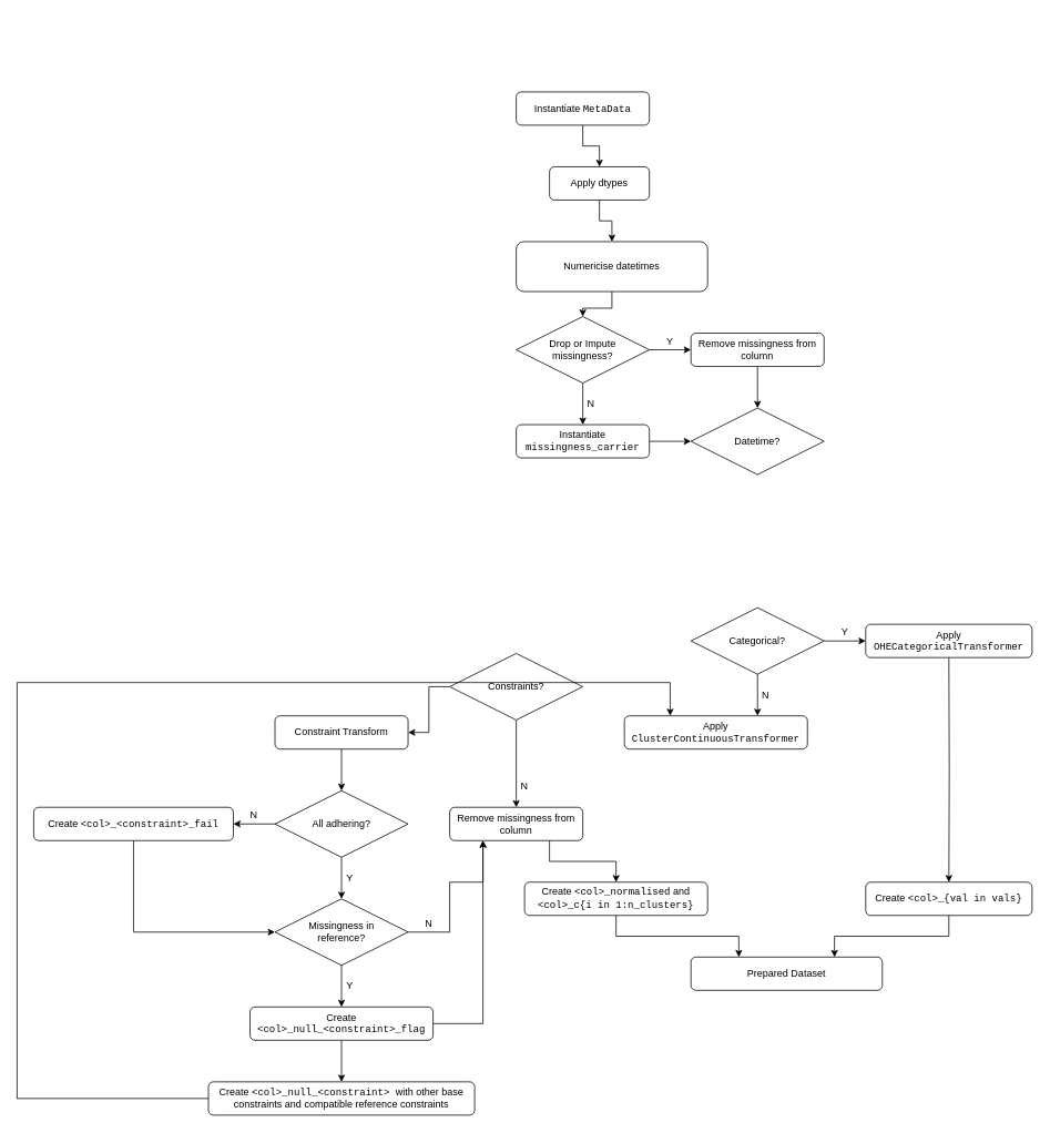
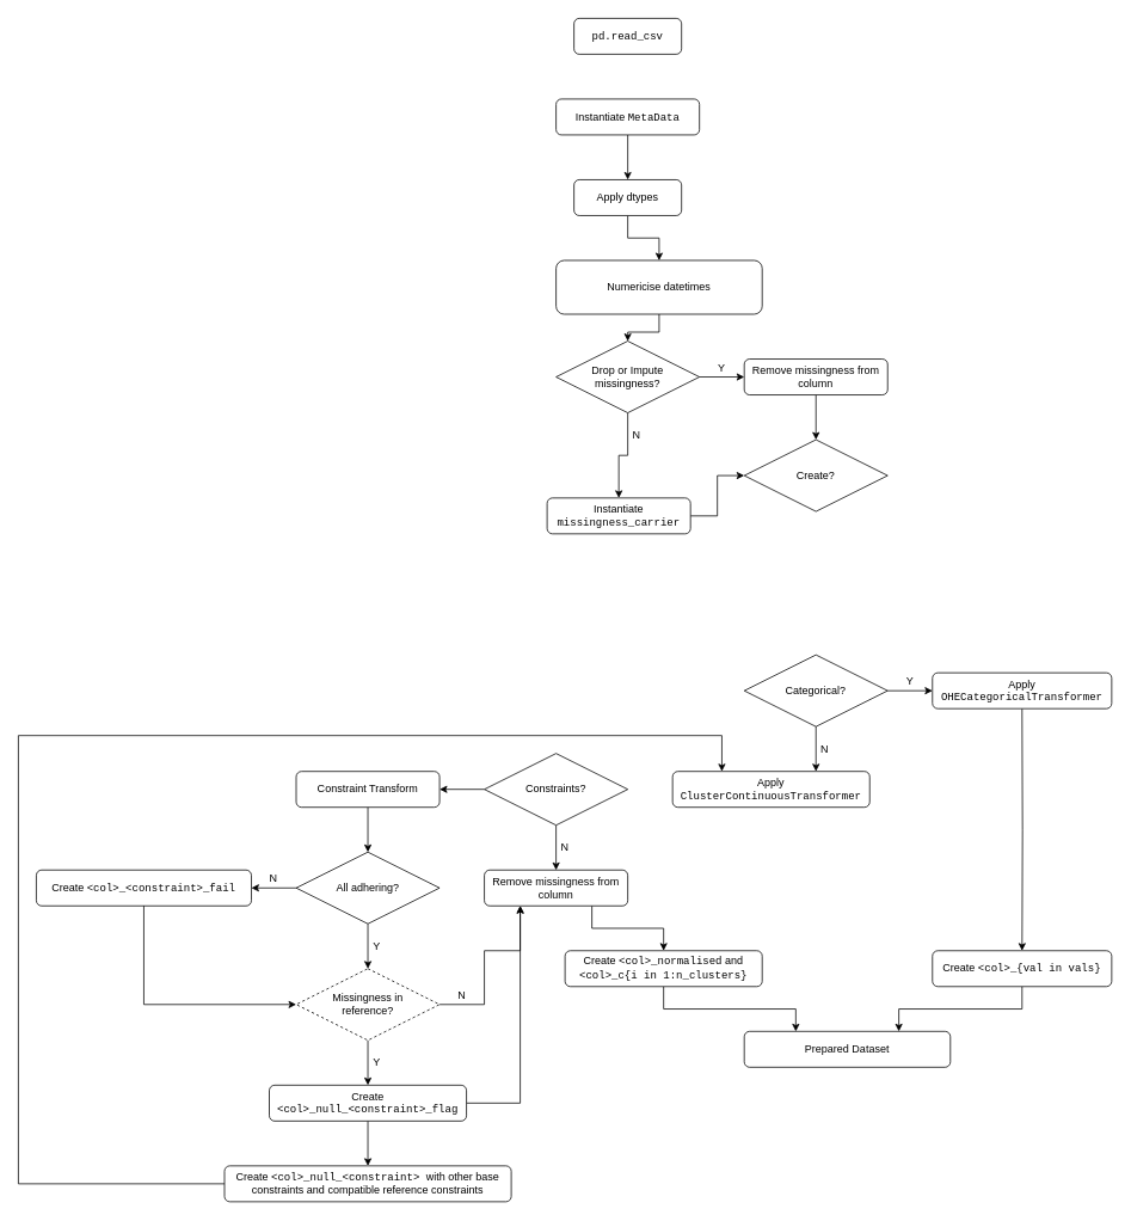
  <mxCell id="0" />
  <mxCell id="1" parent="0" />
+ <mxCell id="2" value="&lt;font face=&quot;Courier New&quot;&gt;pd.read_csv&lt;/font&gt;" style="rounded=1;whiteSpace=wrap;html=1;fontSize=12;glass=0;strokeWidth=1;shadow=0;" parent="1" vertex="1"><mxGeometry x="640" y="20" width="120" height="40" as="geometry" /></mxCell>
  <mxCell id="3" value="" style="edgeStyle=orthogonalEdgeStyle;rounded=0;orthogonalLoop=1;jettySize=auto;html=1;" edge="1" parent="1" source="4" target="6"><mxGeometry relative="1" as="geometry" /></mxCell>
  <mxCell id="4" value="Instantiate &lt;font face=&quot;Courier New&quot;&gt;MetaData&lt;/font&gt;" style="rounded=1;whiteSpace=wrap;html=1;fontSize=12;glass=0;strokeWidth=1;shadow=0;" vertex="1" parent="1"><mxGeometry x="620" y="110" width="160" height="40" as="geometry" /></mxCell>
  <mxCell id="5" value="" style="edgeStyle=orthogonalEdgeStyle;rounded=0;orthogonalLoop=1;jettySize=auto;html=1;" edge="1" parent="1" source="6" target="8"><mxGeometry relative="1" as="geometry" /></mxCell>
- <mxCell id="6" value="Apply dtypes" style="rounded=1;whiteSpace=wrap;html=1;fontSize=12;glass=0;strokeWidth=1;shadow=0;" vertex="1" parent="1"><mxGeometry x="660" y="200" width="120" height="40" as="geometry" /></mxCell>
+ <mxCell id="6" value="Apply dtypes" style="rounded=1;whiteSpace=wrap;html=1;fontSize=12;glass=0;strokeWidth=1;shadow=0;" vertex="1" parent="1"><mxGeometry x="640" y="200" width="120" height="40" as="geometry" /></mxCell>
  <mxCell id="7" value="" style="edgeStyle=orthogonalEdgeStyle;rounded=0;orthogonalLoop=1;jettySize=auto;html=1;" edge="1" parent="1" source="8" target="11"><mxGeometry relative="1" as="geometry" /></mxCell>
  <mxCell id="8" value="Numericise datetimes" style="rounded=1;whiteSpace=wrap;html=1;fontSize=12;glass=0;strokeWidth=1;shadow=0;" vertex="1" parent="1"><mxGeometry x="620" y="290" width="230" height="60" as="geometry" /></mxCell>
  <mxCell id="9" value="" style="edgeStyle=orthogonalEdgeStyle;rounded=0;orthogonalLoop=1;jettySize=auto;html=1;" edge="1" parent="1" source="11" target="13"><mxGeometry relative="1" as="geometry" /></mxCell>
  <mxCell id="10" value="" style="edgeStyle=orthogonalEdgeStyle;rounded=0;orthogonalLoop=1;jettySize=auto;html=1;" edge="1" parent="1" source="11" target="15"><mxGeometry relative="1" as="geometry" /></mxCell>
  <mxCell id="11" value="Drop or Impute missingness?" style="rhombus;whiteSpace=wrap;html=1;spacing=3;" vertex="1" parent="1"><mxGeometry x="620" y="380" width="160" height="80" as="geometry" /></mxCell>
  <mxCell id="12" value="" style="edgeStyle=orthogonalEdgeStyle;rounded=0;orthogonalLoop=1;jettySize=auto;html=1;" edge="1" parent="1" source="13" target="56"><mxGeometry relative="1" as="geometry" /></mxCell>
  <mxCell id="13" value="Remove missingness from column" style="rounded=1;whiteSpace=wrap;html=1;spacing=3;" vertex="1" parent="1"><mxGeometry x="830" y="400" width="160" height="40" as="geometry" /></mxCell>
  <mxCell id="14" value="" style="edgeStyle=orthogonalEdgeStyle;rounded=0;orthogonalLoop=1;jettySize=auto;html=1;" edge="1" parent="1" source="15" target="56"><mxGeometry relative="1" as="geometry" /></mxCell>
- <mxCell id="15" value="Instantiate &lt;font face=&quot;Courier New&quot;&gt;missingness_carrier&lt;/font&gt;" style="rounded=1;whiteSpace=wrap;html=1;spacing=3;" vertex="1" parent="1"><mxGeometry x="620" y="510" width="160" height="40" as="geometry" /></mxCell>
+ <mxCell id="15" value="Instantiate &lt;font face=&quot;Courier New&quot;&gt;missingness_carrier&lt;/font&gt;" style="rounded=1;whiteSpace=wrap;html=1;spacing=3;" vertex="1" parent="1"><mxGeometry x="610" y="555" width="160" height="40" as="geometry" /></mxCell>
  <mxCell id="16" value="Categorical?" style="rhombus;whiteSpace=wrap;html=1;spacing=3;" vertex="1" parent="1"><mxGeometry x="830" y="730" width="160" height="80" as="geometry" /></mxCell>
  <mxCell id="17" value="Y" style="text;html=1;strokeColor=none;fillColor=none;align=center;verticalAlign=middle;whiteSpace=wrap;rounded=0;" vertex="1" parent="1"><mxGeometry x="780" y="400" width="50" height="20" as="geometry" /></mxCell>
  <mxCell id="18" value="N" style="text;html=1;strokeColor=none;fillColor=none;align=center;verticalAlign=middle;whiteSpace=wrap;rounded=0;" vertex="1" parent="1"><mxGeometry x="700" y="460" width="20" height="50" as="geometry" /></mxCell>
  <mxCell id="19" value="" style="edgeStyle=orthogonalEdgeStyle;rounded=0;orthogonalLoop=1;jettySize=auto;html=1;" edge="1" parent="1"><mxGeometry relative="1" as="geometry"><mxPoint x="910" y="810" as="sourcePoint" /><mxPoint x="910" y="860" as="targetPoint" /></mxGeometry></mxCell>
  <mxCell id="20" value="N" style="text;html=1;strokeColor=none;fillColor=none;align=center;verticalAlign=middle;whiteSpace=wrap;rounded=0;" vertex="1" parent="1"><mxGeometry x="910" y="810" width="20" height="50" as="geometry" /></mxCell>
  <mxCell id="21" value="" style="edgeStyle=orthogonalEdgeStyle;rounded=0;orthogonalLoop=1;jettySize=auto;html=1;" edge="1" parent="1"><mxGeometry relative="1" as="geometry"><mxPoint x="990" y="770" as="sourcePoint" /><mxPoint x="1040" y="770" as="targetPoint" /></mxGeometry></mxCell>
  <mxCell id="22" value="Y" style="text;html=1;strokeColor=none;fillColor=none;align=center;verticalAlign=middle;whiteSpace=wrap;rounded=0;" vertex="1" parent="1"><mxGeometry x="990" y="750" width="50" height="20" as="geometry" /></mxCell>
  <mxCell id="23" value="" style="edgeStyle=orthogonalEdgeStyle;rounded=0;orthogonalLoop=1;jettySize=auto;html=1;" edge="1" parent="1" target="54"><mxGeometry relative="1" as="geometry"><mxPoint x="1140" y="790" as="sourcePoint" /></mxGeometry></mxCell>
  <mxCell id="24" value="Apply &lt;font face=&quot;Courier New&quot;&gt;OHECategoricalTransformer&lt;/font&gt;" style="rounded=1;whiteSpace=wrap;html=1;fontSize=12;glass=0;strokeWidth=1;shadow=0;" vertex="1" parent="1"><mxGeometry x="1040" y="750" width="200" height="40" as="geometry" /></mxCell>
  <mxCell id="25" value="Apply &lt;font face=&quot;Courier New&quot;&gt;ClusterContinuousTransformer&lt;/font&gt;" style="rounded=1;whiteSpace=wrap;html=1;fontSize=12;glass=0;strokeWidth=1;shadow=0;" vertex="1" parent="1"><mxGeometry x="750" y="860" width="220" height="40" as="geometry" /></mxCell>
  <mxCell id="26" value="" style="edgeStyle=orthogonalEdgeStyle;rounded=0;orthogonalLoop=1;jettySize=auto;html=1;" edge="1" parent="1" source="28" target="30"><mxGeometry relative="1" as="geometry" /></mxCell>
  <mxCell id="27" value="" style="edgeStyle=orthogonalEdgeStyle;rounded=0;orthogonalLoop=1;jettySize=auto;html=1;" edge="1" parent="1" source="28" target="35"><mxGeometry relative="1" as="geometry" /></mxCell>
- <mxCell id="28" value="Constraints?" style="rhombus;whiteSpace=wrap;html=1;spacing=3;" vertex="1" parent="1"><mxGeometry x="540" y="785" width="160" height="80" as="geometry" /></mxCell>
+ <mxCell id="28" value="Constraints?" style="rhombus;whiteSpace=wrap;html=1;spacing=3;" vertex="1" parent="1"><mxGeometry x="540" y="840" width="160" height="80" as="geometry" /></mxCell>
  <mxCell id="29" value="" style="edgeStyle=orthogonalEdgeStyle;rounded=0;orthogonalLoop=1;jettySize=auto;html=1;" edge="1" parent="1" source="30" target="33"><mxGeometry relative="1" as="geometry" /></mxCell>
  <mxCell id="30" value="Constraint Transform" style="rounded=1;whiteSpace=wrap;html=1;spacing=3;" vertex="1" parent="1"><mxGeometry x="330" y="860" width="160" height="40" as="geometry" /></mxCell>
  <mxCell id="31" value="" style="edgeStyle=orthogonalEdgeStyle;rounded=0;orthogonalLoop=1;jettySize=auto;html=1;" edge="1" parent="1" source="33" target="40"><mxGeometry relative="1" as="geometry" /></mxCell>
  <mxCell id="32" value="" style="edgeStyle=orthogonalEdgeStyle;rounded=0;orthogonalLoop=1;jettySize=auto;html=1;" edge="1" parent="1" source="33" target="39"><mxGeometry relative="1" as="geometry" /></mxCell>
  <mxCell id="33" value="All adhering?" style="rhombus;whiteSpace=wrap;html=1;spacing=3;" vertex="1" parent="1"><mxGeometry x="330" y="950" width="160" height="80" as="geometry" /></mxCell>
  <mxCell id="34" style="edgeStyle=orthogonalEdgeStyle;rounded=0;orthogonalLoop=1;jettySize=auto;html=1;" edge="1" parent="1" source="35" target="52"><mxGeometry relative="1" as="geometry"><Array as="points"><mxPoint x="660" y="1035" /><mxPoint x="740" y="1035" /></Array></mxGeometry></mxCell>
  <mxCell id="35" value="Remove missingness from column" style="rounded=1;whiteSpace=wrap;html=1;spacing=3;" vertex="1" parent="1"><mxGeometry x="540" y="970" width="160" height="40" as="geometry" /></mxCell>
  <mxCell id="36" value="N" style="text;html=1;strokeColor=none;fillColor=none;align=center;verticalAlign=middle;whiteSpace=wrap;rounded=0;" vertex="1" parent="1"><mxGeometry x="620" y="920" width="20" height="50" as="geometry" /></mxCell>
  <mxCell id="37" value="" style="edgeStyle=orthogonalEdgeStyle;rounded=0;orthogonalLoop=1;jettySize=auto;html=1;" edge="1" parent="1" source="39" target="46"><mxGeometry relative="1" as="geometry" /></mxCell>
  <mxCell id="38" style="edgeStyle=orthogonalEdgeStyle;rounded=0;orthogonalLoop=1;jettySize=auto;html=1;entryX=0.25;entryY=1;entryDx=0;entryDy=0;" edge="1" parent="1" source="39" target="35"><mxGeometry relative="1" as="geometry"><Array as="points"><mxPoint x="540" y="1120" /><mxPoint x="540" y="1060" /><mxPoint x="580" y="1060" /></Array></mxGeometry></mxCell>
- <mxCell id="39" value="Missingness in reference?" style="rhombus;whiteSpace=wrap;html=1;spacing=14;" vertex="1" parent="1"><mxGeometry x="330" y="1080" width="160" height="80" as="geometry" /></mxCell>
+ <mxCell id="39" value="Missingness in reference?" style="rhombus;whiteSpace=wrap;html=1;spacing=14;dashed=1;" vertex="1" parent="1"><mxGeometry x="330" y="1080" width="160" height="80" as="geometry" /></mxCell>
  <mxCell id="40" value="Create&amp;nbsp;&lt;font face=&quot;Courier New&quot;&gt;&amp;lt;col&amp;gt;_&amp;lt;constraint&amp;gt;_fail&lt;/font&gt;" style="rounded=1;whiteSpace=wrap;html=1;spacing=3;" vertex="1" parent="1"><mxGeometry x="40" y="970" width="240" height="40" as="geometry" /></mxCell>
  <mxCell id="41" value="N" style="text;html=1;strokeColor=none;fillColor=none;align=center;verticalAlign=middle;whiteSpace=wrap;rounded=0;" vertex="1" parent="1"><mxGeometry x="280" y="970" width="50" height="20" as="geometry" /></mxCell>
  <mxCell id="42" value="" style="edgeStyle=orthogonalEdgeStyle;rounded=0;orthogonalLoop=1;jettySize=auto;html=1;exitX=0.5;exitY=1;exitDx=0;exitDy=0;entryX=0;entryY=0.5;entryDx=0;entryDy=0;" edge="1" parent="1" source="40" target="39"><mxGeometry relative="1" as="geometry"><mxPoint x="420" y="910" as="sourcePoint" /><mxPoint x="420" y="960" as="targetPoint" /></mxGeometry></mxCell>
  <mxCell id="43" value="Y" style="text;html=1;strokeColor=none;fillColor=none;align=center;verticalAlign=middle;whiteSpace=wrap;rounded=0;" vertex="1" parent="1"><mxGeometry x="410" y="1030" width="20" height="50" as="geometry" /></mxCell>
  <mxCell id="44" style="edgeStyle=orthogonalEdgeStyle;rounded=0;orthogonalLoop=1;jettySize=auto;html=1;" edge="1" parent="1" source="46"><mxGeometry relative="1" as="geometry"><mxPoint x="580" y="1010" as="targetPoint" /><Array as="points"><mxPoint x="580" y="1230" /><mxPoint x="580" y="1010" /></Array></mxGeometry></mxCell>
  <mxCell id="45" value="" style="edgeStyle=orthogonalEdgeStyle;rounded=0;orthogonalLoop=1;jettySize=auto;html=1;" edge="1" parent="1" source="46" target="50"><mxGeometry relative="1" as="geometry" /></mxCell>
  <mxCell id="46" value="Create &lt;font face=&quot;Courier New&quot;&gt;&amp;lt;col&amp;gt;_null_&amp;lt;constraint&amp;gt;_flag&lt;/font&gt;" style="rounded=1;whiteSpace=wrap;html=1;spacing=3;" vertex="1" parent="1"><mxGeometry x="300" y="1210" width="220" height="40" as="geometry" /></mxCell>
  <mxCell id="47" value="Y" style="text;html=1;strokeColor=none;fillColor=none;align=center;verticalAlign=middle;whiteSpace=wrap;rounded=0;" vertex="1" parent="1"><mxGeometry x="410" y="1160" width="20" height="50" as="geometry" /></mxCell>
  <mxCell id="48" value="N" style="text;html=1;strokeColor=none;fillColor=none;align=center;verticalAlign=middle;whiteSpace=wrap;rounded=0;" vertex="1" parent="1"><mxGeometry x="490" y="1100" width="50" height="20" as="geometry" /></mxCell>
  <mxCell id="49" style="edgeStyle=orthogonalEdgeStyle;rounded=0;orthogonalLoop=1;jettySize=auto;html=1;entryX=0.25;entryY=0;entryDx=0;entryDy=0;" edge="1" parent="1" source="50" target="25"><mxGeometry relative="1" as="geometry"><Array as="points"><mxPoint x="20" y="1320" /><mxPoint x="20" y="820" /><mxPoint x="805" y="820" /></Array></mxGeometry></mxCell>
  <mxCell id="50" value="Create &lt;font face=&quot;Courier New&quot;&gt;&amp;lt;col&amp;gt;_null_&amp;lt;constraint&amp;gt; &lt;/font&gt;with other base constraints and compatible reference constraints" style="rounded=1;whiteSpace=wrap;html=1;spacing=3;" vertex="1" parent="1"><mxGeometry x="250" y="1300" width="320" height="40" as="geometry" /></mxCell>
  <mxCell id="51" style="edgeStyle=orthogonalEdgeStyle;rounded=0;orthogonalLoop=1;jettySize=auto;html=1;entryX=0.25;entryY=0;entryDx=0;entryDy=0;" edge="1" parent="1" source="52" target="55"><mxGeometry relative="1" as="geometry" /></mxCell>
  <mxCell id="52" value="Create &lt;font face=&quot;Courier New&quot;&gt;&amp;lt;col&amp;gt;_normalised&lt;/font&gt;&amp;nbsp;and &lt;font face=&quot;Courier New&quot;&gt;&amp;lt;col&amp;gt;_c{i in 1:n_clusters}&lt;/font&gt;" style="rounded=1;whiteSpace=wrap;html=1;spacing=3;" vertex="1" parent="1"><mxGeometry x="630" y="1060" width="220" height="40" as="geometry" /></mxCell>
  <mxCell id="53" style="edgeStyle=orthogonalEdgeStyle;rounded=0;orthogonalLoop=1;jettySize=auto;html=1;entryX=0.75;entryY=0;entryDx=0;entryDy=0;" edge="1" parent="1" source="54" target="55"><mxGeometry relative="1" as="geometry" /></mxCell>
  <mxCell id="54" value="Create &lt;font face=&quot;Courier New&quot;&gt;&amp;lt;col&amp;gt;_{val in vals}&lt;/font&gt;" style="rounded=1;whiteSpace=wrap;html=1;glass=0;strokeWidth=1;shadow=0;" vertex="1" parent="1"><mxGeometry x="1040" y="1060" width="200" height="40" as="geometry" /></mxCell>
  <mxCell id="55" value="Prepared Dataset" style="rounded=1;whiteSpace=wrap;html=1;spacing=3;" vertex="1" parent="1"><mxGeometry x="830" y="1150" width="230" height="40" as="geometry" /></mxCell>
- <mxCell id="56" value="Datetime?" style="rhombus;whiteSpace=wrap;html=1;spacing=3;" vertex="1" parent="1"><mxGeometry x="830" y="490" width="160" height="80" as="geometry" /></mxCell>
+ <mxCell id="56" value="Create?" style="rhombus;whiteSpace=wrap;html=1;spacing=3;" vertex="1" parent="1"><mxGeometry x="830" y="490" width="160" height="80" as="geometry" /></mxCell>
